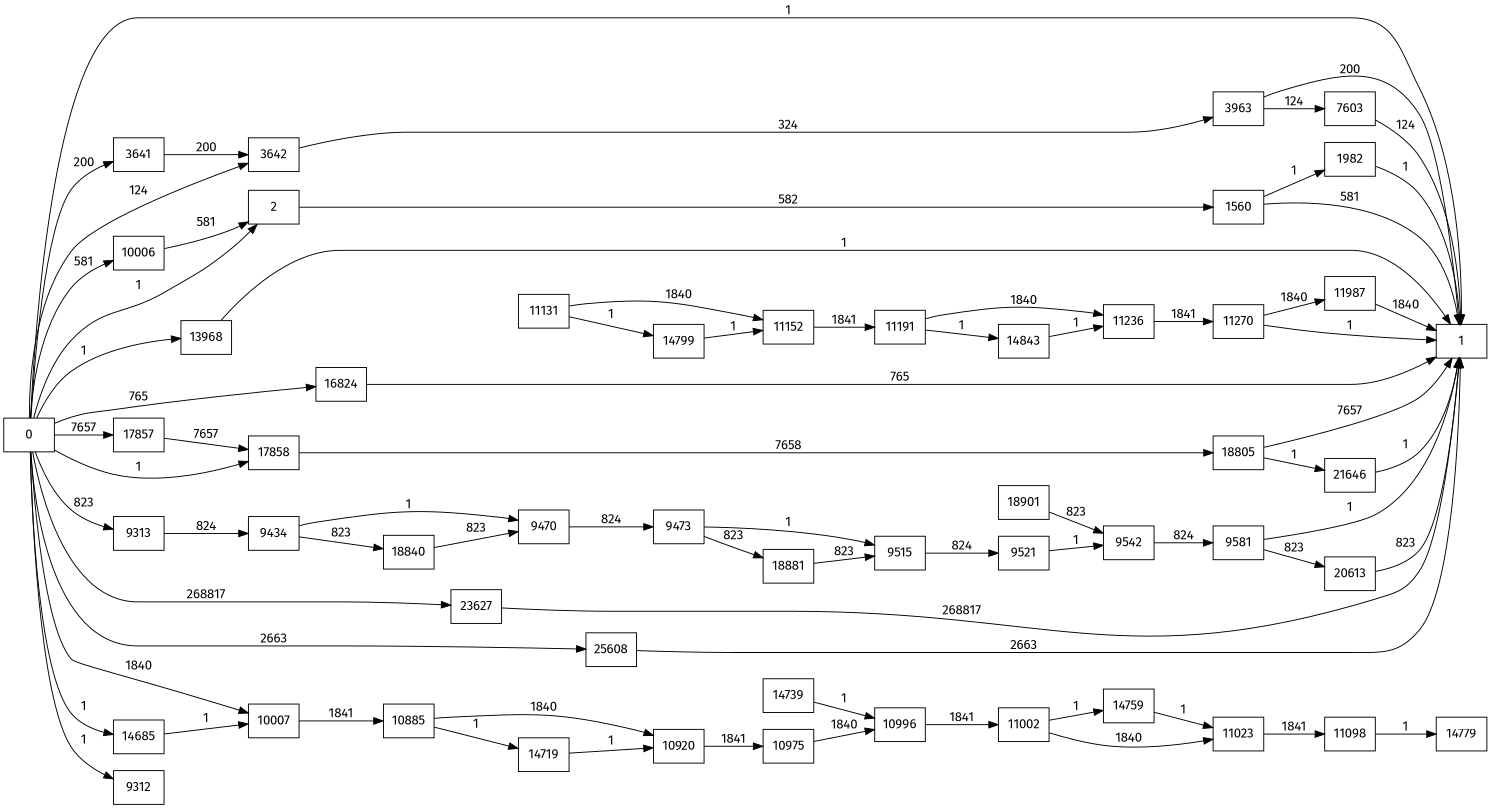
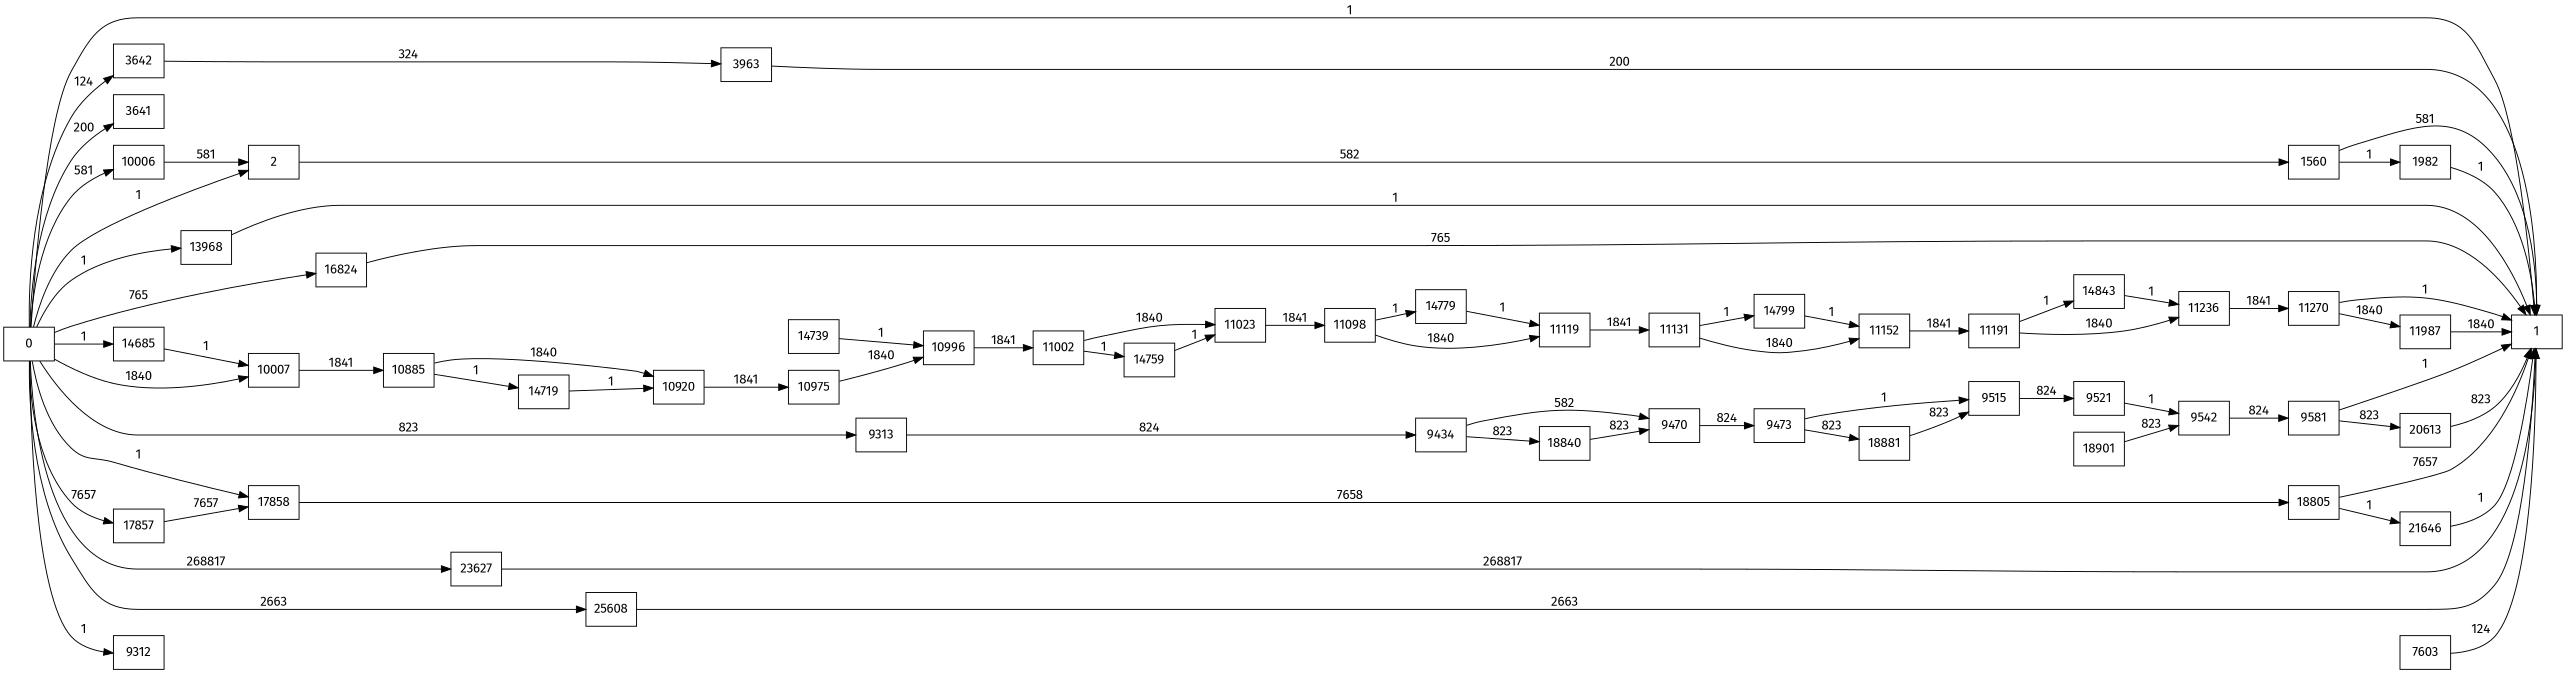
  digraph {
    fontname="Fira Sans"
    rankdir=LR
    node [fontname="Fira Sans" shape=rectangle]
    edge [fontname="Fira Sans"]
    2
    1560
    1
    1982
    3641
    3642
    3963
    7603
    9313
    9434
    9470
    18840
    9473
    9515
    18881
    9521
    9542
    9581
    18901
    20613
    10006
    10007
    10885
    10920
    14719
    10975
    10996
    11002
    14739
    11023
    14759
    11098
+   11119
    14779
    11131
    11152
    14799
    11191
    11236
    14843
    11270
    11987
    13968
    14685
    16824
    17857
    17858
    18805
    21646
    23627
    25608
    0
    9312
    2 -> 1560 [label=582]
    1560 -> 1 [label=581]
    1560 -> 1982 [label=1]
    1982 -> 1 [label=1]
-   3641 -> 3642 [label=200]
    3642 -> 3963 [label=324]
    3963 -> 1 [label=200]
-   3963 -> 7603 [label=124]
    7603 -> 1 [label=124]
    9313 -> 9434 [label=824]
-   9434 -> 9470 [label=1]
+   9434 -> 9470 [label=582]
    9434 -> 18840 [label=823]
    9470 -> 9473 [label=824]
    18840 -> 9470 [label=823]
    9473 -> 9515 [label=1]
    9473 -> 18881 [label=823]
    9515 -> 9521 [label=824]
    18881 -> 9515 [label=823]
    9521 -> 9542 [label=1]
    9542 -> 9581 [label=824]
    9581 -> 1 [label=1]
    9581 -> 20613 [label=823]
    18901 -> 9542 [label=823]
    20613 -> 1 [label=823]
    10006 -> 2 [label=581]
    10007 -> 10885 [label=1841]
    10885 -> 10920 [label=1840]
    10885 -> 14719 [label=1]
    10920 -> 10975 [label=1841]
    14719 -> 10920 [label=1]
    10975 -> 10996 [label=1840]
    10996 -> 11002 [label=1841]
    11002 -> 11023 [label=1840]
    11002 -> 14759 [label=1]
    14739 -> 10996 [label=1]
    11023 -> 11098 [label=1841]
    14759 -> 11023 [label=1]
+   11098 -> 11119 [label=1840]
    11098 -> 14779 [label=1]
+   11119 -> 11131 [label=1841]
+   14779 -> 11119 [label=1]
    11131 -> 11152 [label=1840]
    11131 -> 14799 [label=1]
    11152 -> 11191 [label=1841]
    14799 -> 11152 [label=1]
    11191 -> 11236 [label=1840]
    11191 -> 14843 [label=1]
    11236 -> 11270 [label=1841]
    14843 -> 11236 [label=1]
    11270 -> 1 [label=1]
    11270 -> 11987 [label=1840]
    11987 -> 1 [label=1840]
    13968 -> 1 [label=1]
    14685 -> 10007 [label=1]
    16824 -> 1 [label=765]
    17857 -> 17858 [label=7657]
    17858 -> 18805 [label=7658]
    18805 -> 1 [label=7657]
    18805 -> 21646 [label=1]
    21646 -> 1 [label=1]
    23627 -> 1 [label=268817]
    25608 -> 1 [label=2663]
    0 -> 2 [label=1]
    0 -> 1 [label=1]
    0 -> 3641 [label=200]
    0 -> 3642 [label=124]
    0 -> 9313 [label=823]
    0 -> 10006 [label=581]
    0 -> 10007 [label=1840]
    0 -> 13968 [label=1]
    0 -> 14685 [label=1]
    0 -> 16824 [label=765]
    0 -> 17857 [label=7657]
    0 -> 17858 [label=1]
    0 -> 23627 [label=268817]
    0 -> 25608 [label=2663]
    0 -> 9312 [label=1]
  }
